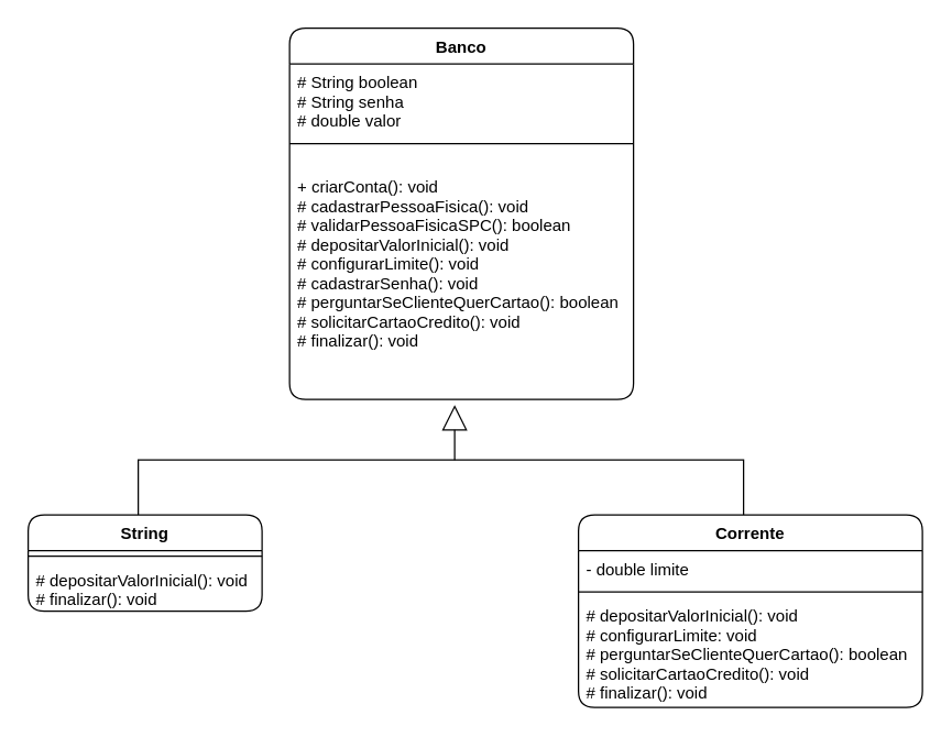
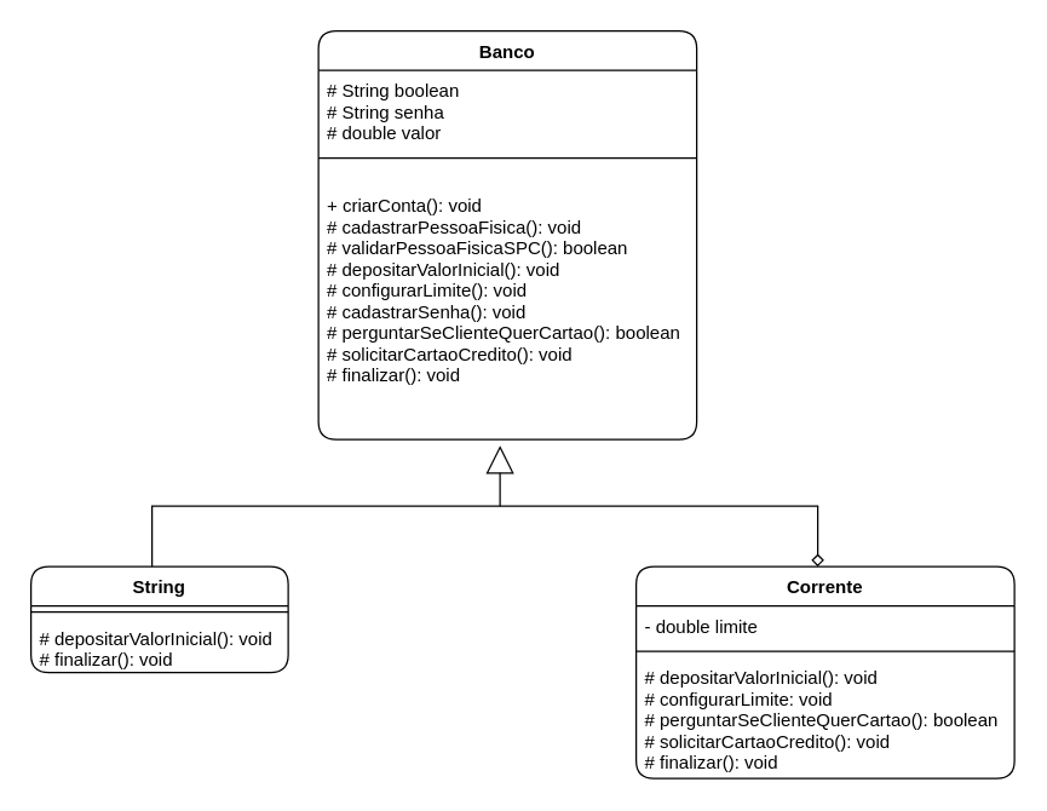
  <mxCell id="0" />
  <mxCell id="1" parent="0" />
  <mxCell id="2" style="edgeStyle=orthogonalEdgeStyle;rounded=0;orthogonalLoop=1;jettySize=auto;html=1;endArrow=none;endFill=0;startArrow=block;startFill=0;startSize=16;endSize=16;" edge="1" parent="1"><mxGeometry relative="1" as="geometry"><mxPoint x="330" y="334" as="targetPoint" /><mxPoint x="330" y="294" as="sourcePoint" /><Array as="points"><mxPoint x="330" y="294" /><mxPoint x="330" y="294" /></Array></mxGeometry></mxCell>
- <mxCell id="3" style="edgeStyle=orthogonalEdgeStyle;rounded=0;orthogonalLoop=1;jettySize=auto;html=1;endArrow=none;endFill=0;" edge="1" parent="1" source="4" target="7"><mxGeometry relative="1" as="geometry"><mxPoint x="330" y="284" as="targetPoint" /><Array as="points"><mxPoint x="100" y="334" /><mxPoint x="540" y="334" /></Array></mxGeometry></mxCell>
+ <mxCell id="3" style="edgeStyle=orthogonalEdgeStyle;rounded=0;orthogonalLoop=1;jettySize=auto;html=1;endArrow=diamond;endFill=0;" edge="1" parent="1" source="4" target="7"><mxGeometry relative="1" as="geometry"><mxPoint x="330" y="284" as="targetPoint" /><Array as="points"><mxPoint x="100" y="334" /><mxPoint x="540" y="334" /></Array></mxGeometry></mxCell>
  <mxCell id="4" value="String" style="swimlane;fontStyle=1;align=center;verticalAlign=top;childLayout=stackLayout;horizontal=1;startSize=26;horizontalStack=0;resizeParent=1;resizeParentMax=0;resizeLast=0;collapsible=1;marginBottom=0;rounded=1;" vertex="1" parent="1"><mxGeometry x="20" y="374" width="170" height="70" as="geometry" /></mxCell>
  <mxCell id="5" value="" style="line;strokeWidth=1;fillColor=none;align=left;verticalAlign=middle;spacingTop=-1;spacingLeft=3;spacingRight=3;rotatable=0;labelPosition=right;points=[];portConstraint=eastwest;rounded=1;" vertex="1" parent="4"><mxGeometry y="26" width="170" height="8" as="geometry" /></mxCell>
  <mxCell id="6" value="# depositarValorInicial(): void&#10;# finalizar(): void" style="text;strokeColor=none;fillColor=none;align=left;verticalAlign=top;spacingLeft=4;spacingRight=4;overflow=hidden;rotatable=0;points=[[0,0.5],[1,0.5]];portConstraint=eastwest;rounded=1;" vertex="1" parent="4"><mxGeometry y="34" width="170" height="36" as="geometry" /></mxCell>
  <mxCell id="7" value="Corrente" style="swimlane;fontStyle=1;align=center;verticalAlign=top;childLayout=stackLayout;horizontal=1;startSize=26;horizontalStack=0;resizeParent=1;resizeParentMax=0;resizeLast=0;collapsible=1;marginBottom=0;rounded=1;" vertex="1" parent="1"><mxGeometry x="420" y="374" width="250" height="140" as="geometry" /></mxCell>
  <mxCell id="8" value="- double limite" style="text;strokeColor=none;fillColor=none;align=left;verticalAlign=top;spacingLeft=4;spacingRight=4;overflow=hidden;rotatable=0;points=[[0,0.5],[1,0.5]];portConstraint=eastwest;rounded=1;" vertex="1" parent="7"><mxGeometry y="26" width="250" height="26" as="geometry" /></mxCell>
  <mxCell id="9" value="" style="line;strokeWidth=1;fillColor=none;align=left;verticalAlign=middle;spacingTop=-1;spacingLeft=3;spacingRight=3;rotatable=0;labelPosition=right;points=[];portConstraint=eastwest;rounded=1;" vertex="1" parent="7"><mxGeometry y="52" width="250" height="8" as="geometry" /></mxCell>
  <mxCell id="10" value="# depositarValorInicial(): void&#10;# configurarLimite: void&#10;# perguntarSeClienteQuerCartao(): boolean&#10;# solicitarCartaoCredito(): void&#10;# finalizar(): void" style="text;strokeColor=none;fillColor=none;align=left;verticalAlign=top;spacingLeft=4;spacingRight=4;overflow=hidden;rotatable=0;points=[[0,0.5],[1,0.5]];portConstraint=eastwest;rounded=1;" vertex="1" parent="7"><mxGeometry y="60" width="250" height="80" as="geometry" /></mxCell>
  <mxCell id="11" value="Banco" style="swimlane;fontStyle=1;align=center;verticalAlign=top;childLayout=stackLayout;horizontal=1;startSize=26;horizontalStack=0;resizeParent=1;resizeParentMax=0;resizeLast=0;collapsible=1;marginBottom=0;rounded=1;" vertex="1" parent="1"><mxGeometry x="210" y="20" width="250" height="270" as="geometry" /></mxCell>
  <mxCell id="12" value="# String boolean&#10;# String senha&#10;# double valor" style="text;strokeColor=none;fillColor=none;align=left;verticalAlign=top;spacingLeft=4;spacingRight=4;overflow=hidden;rotatable=0;points=[[0,0.5],[1,0.5]];portConstraint=eastwest;rounded=1;" vertex="1" parent="11"><mxGeometry y="26" width="250" height="54" as="geometry" /></mxCell>
  <mxCell id="13" value="" style="line;strokeWidth=1;fillColor=none;align=left;verticalAlign=middle;spacingTop=-1;spacingLeft=3;spacingRight=3;rotatable=0;labelPosition=right;points=[];portConstraint=eastwest;rounded=1;" vertex="1" parent="11"><mxGeometry y="80" width="250" height="8" as="geometry" /></mxCell>
  <mxCell id="14" value="&#10;+ criarConta(): void&#10;# cadastrarPessoaFisica(): void&#10;# validarPessoaFisicaSPC(): boolean&#10;# depositarValorInicial(): void&#10;# configurarLimite(): void&#10;# cadastrarSenha(): void&#10;# perguntarSeClienteQuerCartao(): boolean&#10;# solicitarCartaoCredito(): void&#10;# finalizar(): void" style="text;strokeColor=none;fillColor=none;align=left;verticalAlign=top;spacingLeft=4;spacingRight=4;overflow=hidden;rotatable=0;points=[[0,0.5],[1,0.5]];portConstraint=eastwest;rounded=1;" vertex="1" parent="11"><mxGeometry y="88" width="250" height="182" as="geometry" /></mxCell>
